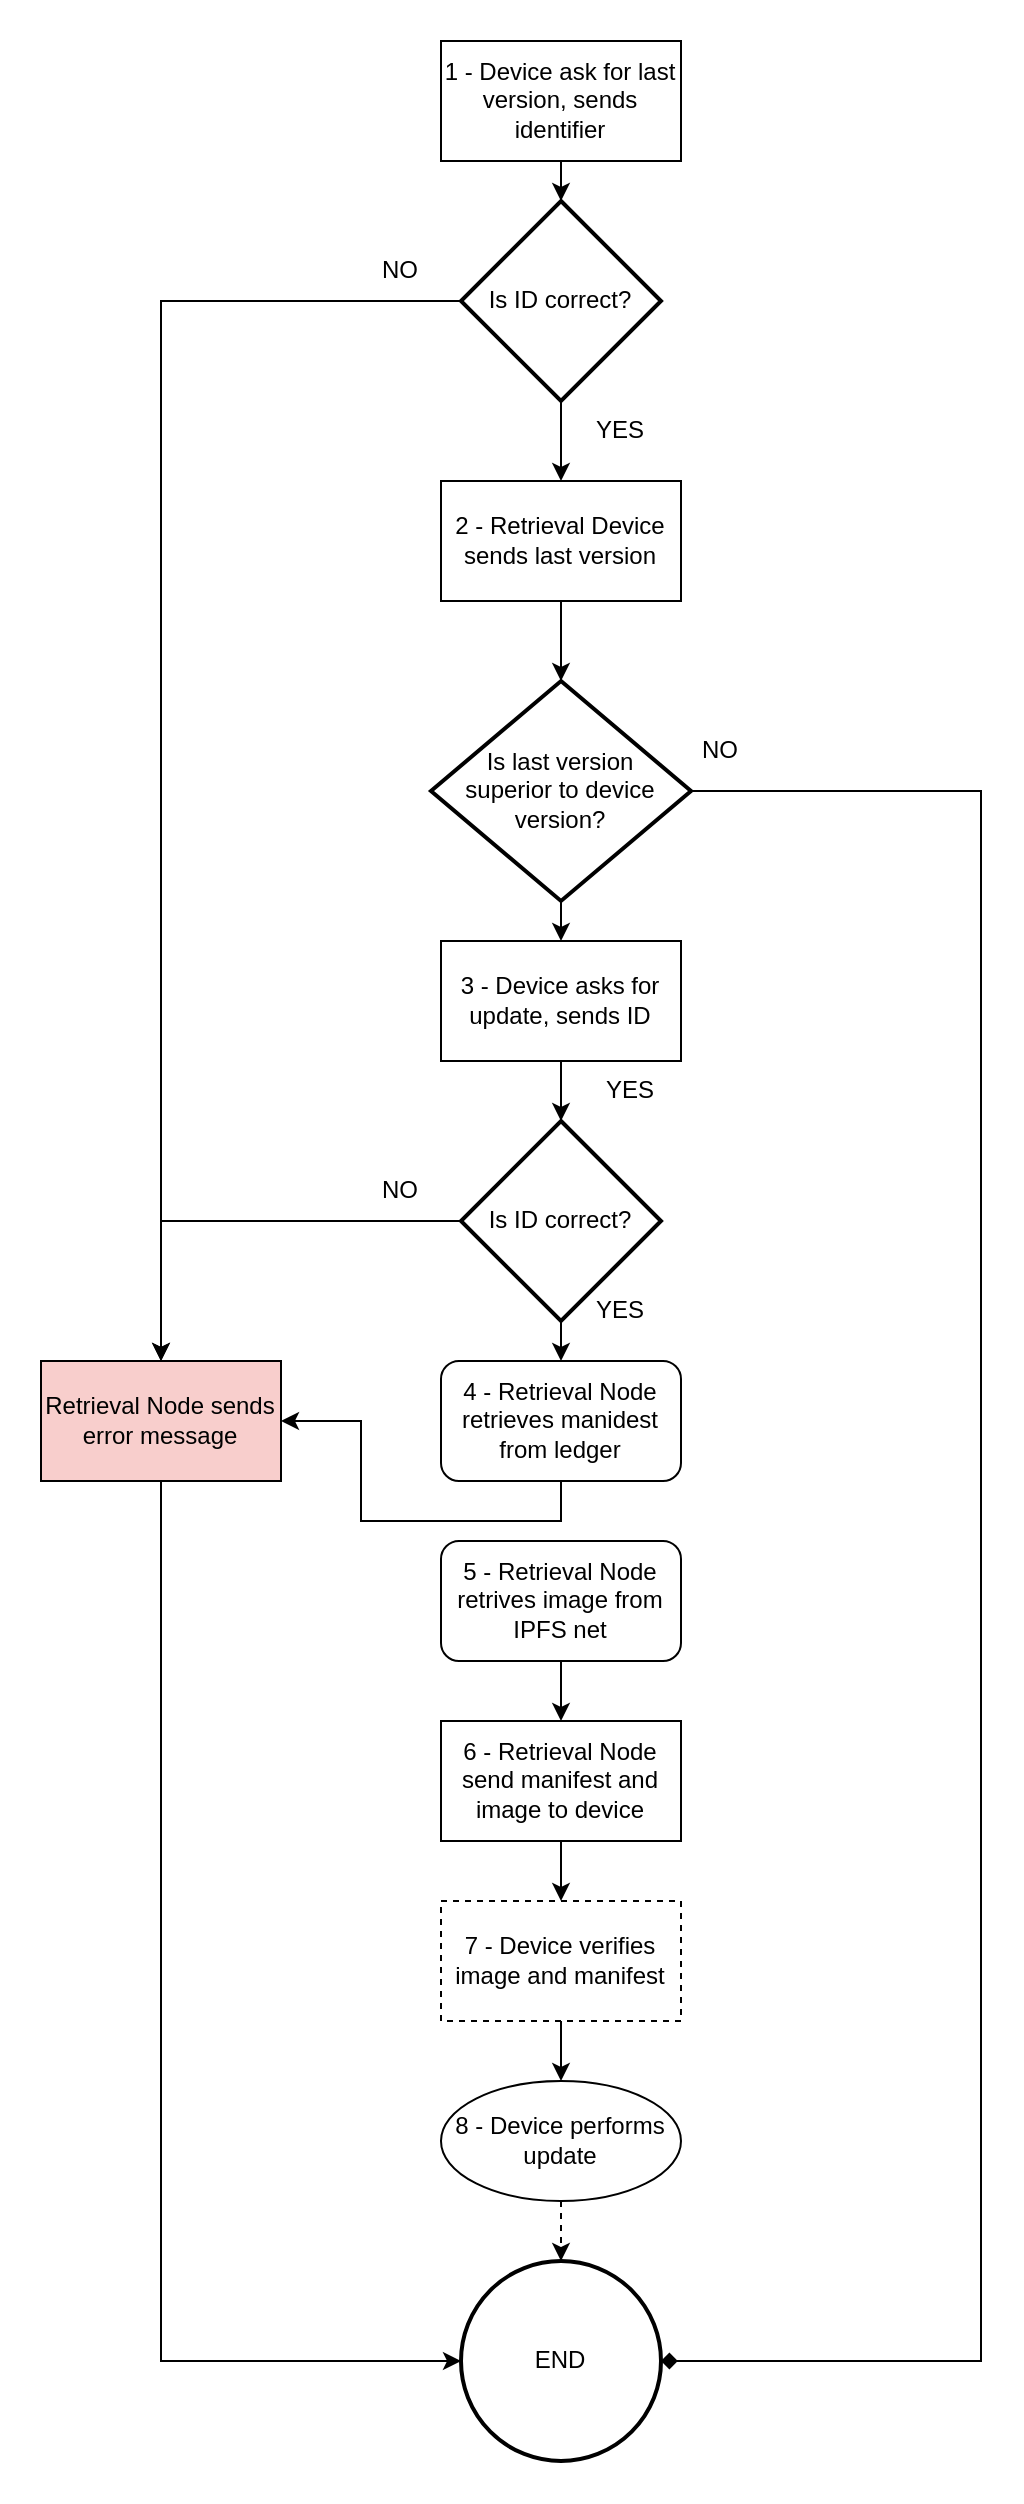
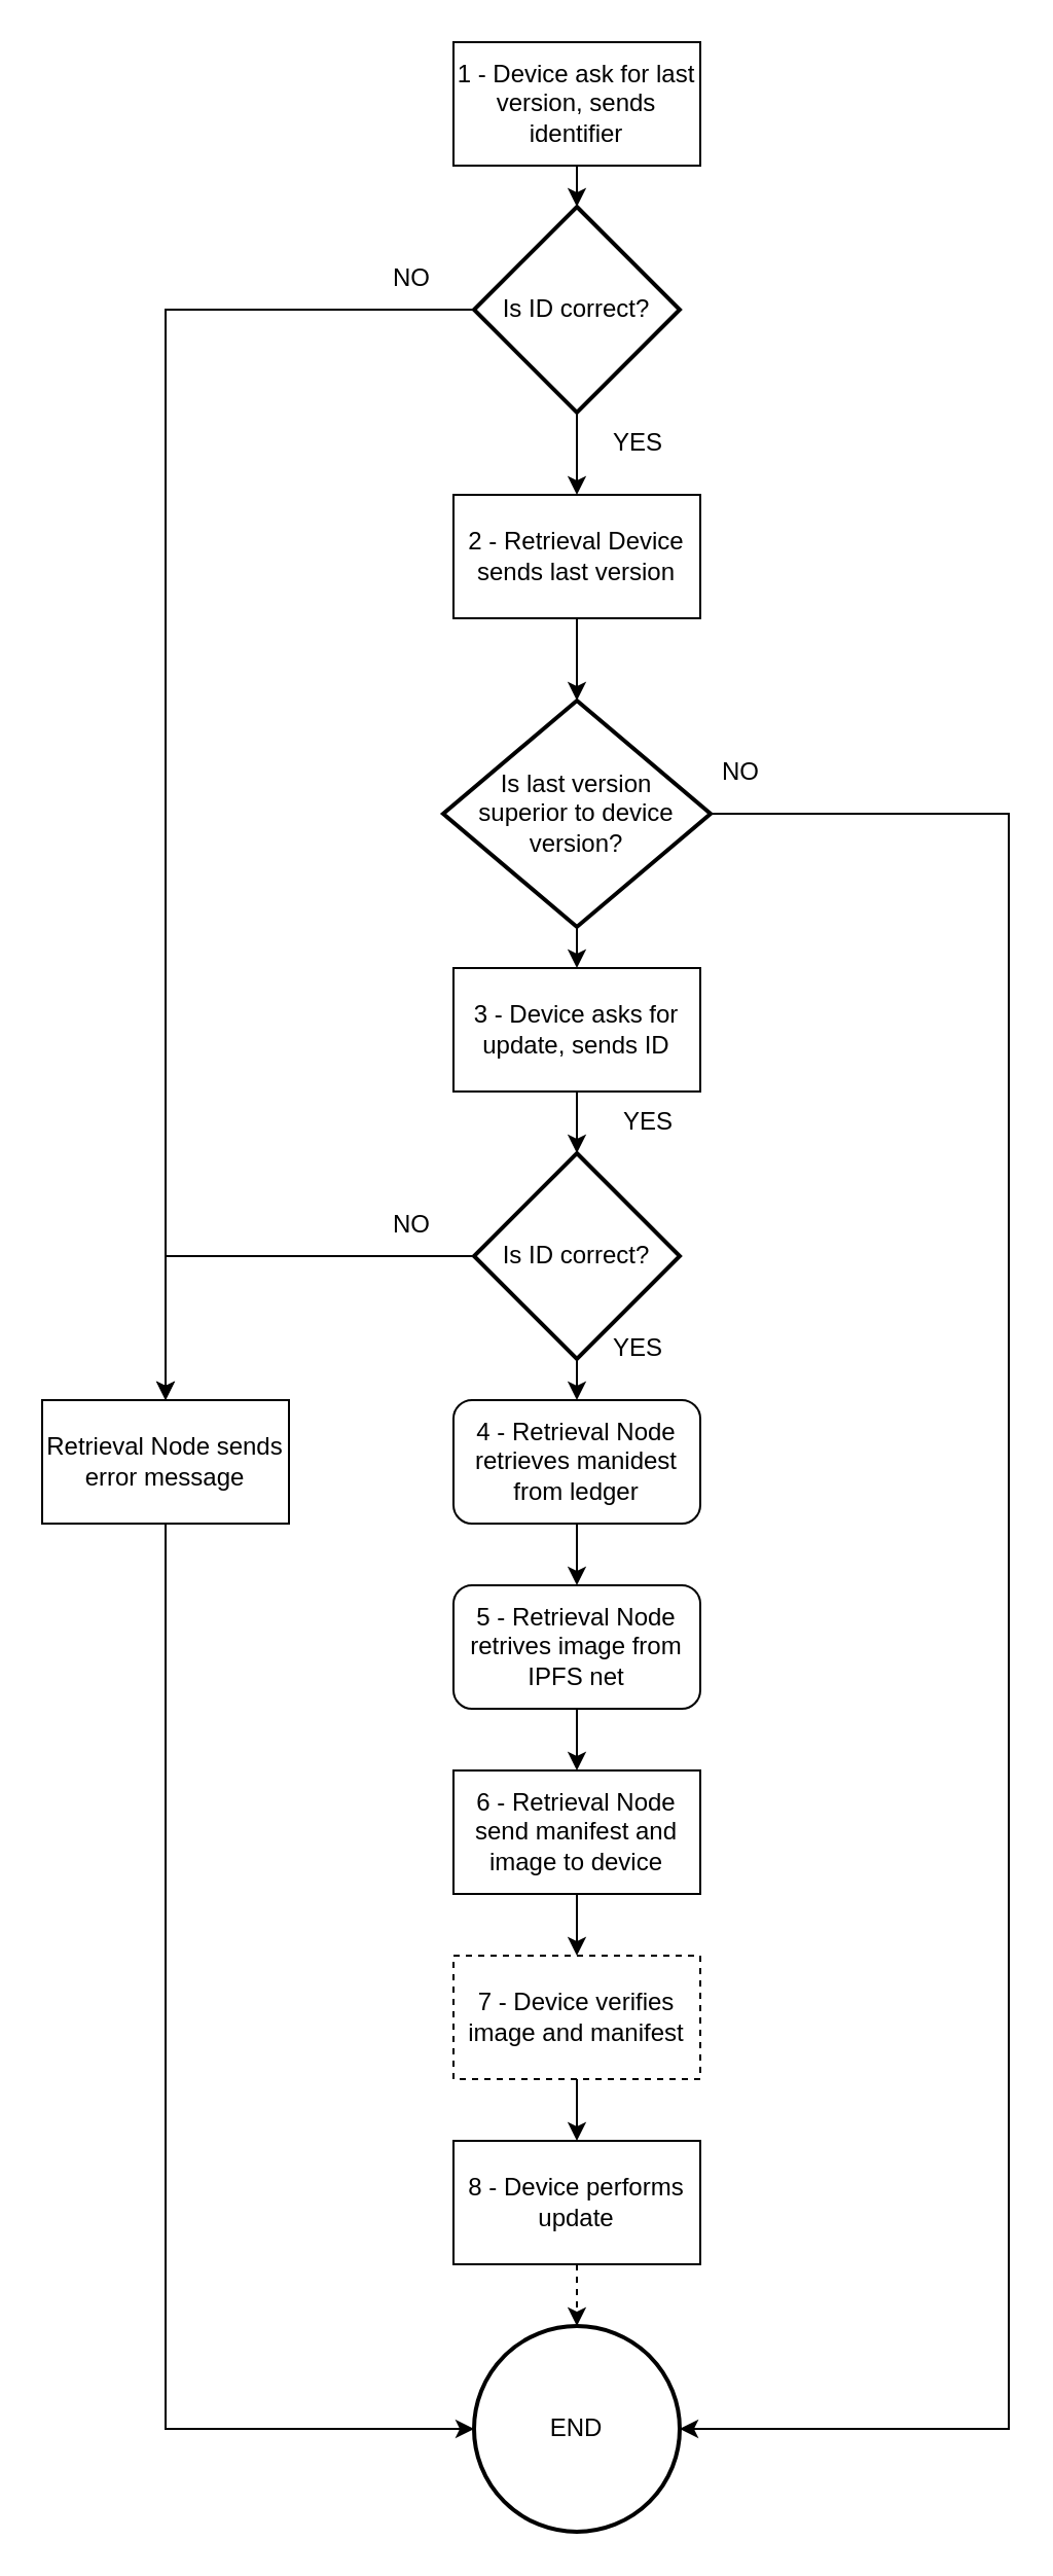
  <mxCell id="0" />
  <mxCell id="1" parent="0" />
  <mxCell id="2" style="edgeStyle=orthogonalEdgeStyle;rounded=0;orthogonalLoop=1;jettySize=auto;html=1;exitX=0.5;exitY=1;exitDx=0;exitDy=0;entryX=0.5;entryY=0;entryDx=0;entryDy=0;entryPerimeter=0;" edge="1" parent="1" source="3" target="8"><mxGeometry relative="1" as="geometry" /></mxCell>
  <mxCell id="3" value="1 - Device ask for last version, sends identifier" style="rounded=0;whiteSpace=wrap;html=1;" vertex="1" parent="1"><mxGeometry x="220" y="20" width="120" height="60" as="geometry" /></mxCell>
  <mxCell id="4" style="edgeStyle=orthogonalEdgeStyle;rounded=0;orthogonalLoop=1;jettySize=auto;html=1;exitX=0.5;exitY=1;exitDx=0;exitDy=0;entryX=0.5;entryY=0;entryDx=0;entryDy=0;entryPerimeter=0;" edge="1" parent="1" source="5" target="11"><mxGeometry relative="1" as="geometry" /></mxCell>
  <mxCell id="5" value="2 - Retrieval Device sends last version" style="rounded=0;whiteSpace=wrap;html=1;" vertex="1" parent="1"><mxGeometry x="220" y="240" width="120" height="60" as="geometry" /></mxCell>
  <mxCell id="6" style="edgeStyle=orthogonalEdgeStyle;rounded=0;orthogonalLoop=1;jettySize=auto;html=1;exitX=0.5;exitY=1;exitDx=0;exitDy=0;exitPerimeter=0;entryX=0.5;entryY=0;entryDx=0;entryDy=0;" edge="1" parent="1" source="8" target="5"><mxGeometry relative="1" as="geometry" /></mxCell>
  <mxCell id="7" style="edgeStyle=orthogonalEdgeStyle;rounded=0;orthogonalLoop=1;jettySize=auto;html=1;exitX=0;exitY=0.5;exitDx=0;exitDy=0;exitPerimeter=0;entryX=0.5;entryY=0;entryDx=0;entryDy=0;" edge="1" parent="1" source="8" target="14"><mxGeometry relative="1" as="geometry" /></mxCell>
  <mxCell id="8" value="Is ID correct?" style="strokeWidth=2;html=1;shape=mxgraph.flowchart.decision;whiteSpace=wrap;" vertex="1" parent="1"><mxGeometry x="230" y="100" width="100" height="100" as="geometry" /></mxCell>
  <mxCell id="9" style="edgeStyle=orthogonalEdgeStyle;rounded=0;orthogonalLoop=1;jettySize=auto;html=1;exitX=0.5;exitY=1;exitDx=0;exitDy=0;exitPerimeter=0;entryX=0.5;entryY=0;entryDx=0;entryDy=0;" edge="1" parent="1" source="11" target="17"><mxGeometry relative="1" as="geometry" /></mxCell>
- <mxCell id="10" style="edgeStyle=orthogonalEdgeStyle;rounded=0;orthogonalLoop=1;jettySize=auto;html=1;exitX=1;exitY=0.5;exitDx=0;exitDy=0;exitPerimeter=0;entryX=1;entryY=0.5;entryDx=0;entryDy=0;entryPerimeter=0;endArrow=diamond;" edge="1" parent="1" source="11" target="33"><mxGeometry relative="1" as="geometry"><Array as="points"><mxPoint x="490" y="395" /><mxPoint x="490" y="1180" /></Array></mxGeometry></mxCell>
+ <mxCell id="10" style="edgeStyle=orthogonalEdgeStyle;rounded=0;orthogonalLoop=1;jettySize=auto;html=1;exitX=1;exitY=0.5;exitDx=0;exitDy=0;exitPerimeter=0;entryX=1;entryY=0.5;entryDx=0;entryDy=0;entryPerimeter=0;" edge="1" parent="1" source="11" target="33"><mxGeometry relative="1" as="geometry"><Array as="points"><mxPoint x="490" y="395" /><mxPoint x="490" y="1180" /></Array></mxGeometry></mxCell>
  <mxCell id="11" value="&lt;div&gt;Is last version&lt;/div&gt;&lt;div&gt;superior to device version?&lt;br&gt;&lt;/div&gt;" style="strokeWidth=2;html=1;shape=mxgraph.flowchart.decision;whiteSpace=wrap;" vertex="1" parent="1"><mxGeometry x="215" y="340" width="130" height="110" as="geometry" /></mxCell>
  <mxCell id="12" value="YES" style="text;html=1;strokeColor=none;fillColor=none;align=center;verticalAlign=middle;whiteSpace=wrap;rounded=0;" vertex="1" parent="1"><mxGeometry x="280" y="200" width="60" height="30" as="geometry" /></mxCell>
  <mxCell id="13" style="edgeStyle=orthogonalEdgeStyle;rounded=0;orthogonalLoop=1;jettySize=auto;html=1;exitX=0.5;exitY=1;exitDx=0;exitDy=0;entryX=0;entryY=0.5;entryDx=0;entryDy=0;entryPerimeter=0;" edge="1" parent="1" source="14" target="33"><mxGeometry relative="1" as="geometry" /></mxCell>
- <mxCell id="14" value="Retrieval Node sends error message" style="rounded=0;whiteSpace=wrap;html=1;fillColor=#f8cecc;" vertex="1" parent="1"><mxGeometry x="20" y="680" width="120" height="60" as="geometry" /></mxCell>
+ <mxCell id="14" value="Retrieval Node sends error message" style="rounded=0;whiteSpace=wrap;html=1;" vertex="1" parent="1"><mxGeometry x="20" y="680" width="120" height="60" as="geometry" /></mxCell>
  <mxCell id="15" value="NO" style="text;html=1;strokeColor=none;fillColor=none;align=center;verticalAlign=middle;whiteSpace=wrap;rounded=0;" vertex="1" parent="1"><mxGeometry x="170" y="120" width="60" height="30" as="geometry" /></mxCell>
  <mxCell id="16" style="edgeStyle=orthogonalEdgeStyle;rounded=0;orthogonalLoop=1;jettySize=auto;html=1;exitX=0.5;exitY=1;exitDx=0;exitDy=0;entryX=0.5;entryY=0;entryDx=0;entryDy=0;entryPerimeter=0;" edge="1" parent="1" source="17" target="22"><mxGeometry relative="1" as="geometry" /></mxCell>
  <mxCell id="17" value="3 - Device asks for update, sends ID" style="rounded=0;whiteSpace=wrap;html=1;" vertex="1" parent="1"><mxGeometry x="220" y="470" width="120" height="60" as="geometry" /></mxCell>
- <mxCell id="18" style="edgeStyle=orthogonalEdgeStyle;rounded=0;orthogonalLoop=1;jettySize=auto;html=1;exitX=0.5;exitY=1;exitDx=0;exitDy=0;" edge="1" parent="1" source="19" target="14"><mxGeometry relative="1" as="geometry" /></mxCell>
+ <mxCell id="18" style="edgeStyle=orthogonalEdgeStyle;rounded=0;orthogonalLoop=1;jettySize=auto;html=1;exitX=0.5;exitY=1;exitDx=0;exitDy=0;" edge="1" parent="1" source="19" target="26"><mxGeometry relative="1" as="geometry" /></mxCell>
  <mxCell id="19" value="4 - Retrieval Node retrieves manidest from ledger" style="whiteSpace=wrap;html=1;rounded=1;" vertex="1" parent="1"><mxGeometry x="220" y="680" width="120" height="60" as="geometry" /></mxCell>
  <mxCell id="20" style="edgeStyle=orthogonalEdgeStyle;rounded=0;orthogonalLoop=1;jettySize=auto;html=1;exitX=0.5;exitY=1;exitDx=0;exitDy=0;exitPerimeter=0;entryX=0.5;entryY=0;entryDx=0;entryDy=0;" edge="1" parent="1" source="22" target="19"><mxGeometry relative="1" as="geometry" /></mxCell>
  <mxCell id="21" style="edgeStyle=orthogonalEdgeStyle;rounded=0;orthogonalLoop=1;jettySize=auto;html=1;exitX=0;exitY=0.5;exitDx=0;exitDy=0;exitPerimeter=0;entryX=0.5;entryY=0;entryDx=0;entryDy=0;" edge="1" parent="1" source="22" target="14"><mxGeometry relative="1" as="geometry"><mxPoint x="30" y="860" as="targetPoint" /></mxGeometry></mxCell>
  <mxCell id="22" value="Is ID correct?" style="strokeWidth=2;html=1;shape=mxgraph.flowchart.decision;whiteSpace=wrap;" vertex="1" parent="1"><mxGeometry x="230" y="560" width="100" height="100" as="geometry" /></mxCell>
  <mxCell id="23" value="YES" style="text;html=1;strokeColor=none;fillColor=none;align=center;verticalAlign=middle;whiteSpace=wrap;rounded=0;" vertex="1" parent="1"><mxGeometry x="280" y="640" width="60" height="30" as="geometry" /></mxCell>
  <mxCell id="24" value="NO" style="text;html=1;strokeColor=none;fillColor=none;align=center;verticalAlign=middle;whiteSpace=wrap;rounded=0;" vertex="1" parent="1"><mxGeometry x="170" y="580" width="60" height="30" as="geometry" /></mxCell>
  <mxCell id="25" style="edgeStyle=orthogonalEdgeStyle;rounded=0;orthogonalLoop=1;jettySize=auto;html=1;exitX=0.5;exitY=1;exitDx=0;exitDy=0;entryX=0.5;entryY=0;entryDx=0;entryDy=0;" edge="1" parent="1" source="26" target="28"><mxGeometry relative="1" as="geometry" /></mxCell>
  <mxCell id="26" value="5 - Retrieval Node retrives image from IPFS net" style="whiteSpace=wrap;html=1;rounded=1;" vertex="1" parent="1"><mxGeometry x="220" y="770" width="120" height="60" as="geometry" /></mxCell>
  <mxCell id="27" style="edgeStyle=orthogonalEdgeStyle;rounded=0;orthogonalLoop=1;jettySize=auto;html=1;exitX=0.5;exitY=1;exitDx=0;exitDy=0;entryX=0.5;entryY=0;entryDx=0;entryDy=0;" edge="1" parent="1" source="28" target="30"><mxGeometry relative="1" as="geometry" /></mxCell>
  <mxCell id="28" value="6 - Retrieval Node send manifest and image to device" style="rounded=0;whiteSpace=wrap;html=1;" vertex="1" parent="1"><mxGeometry x="220" y="860" width="120" height="60" as="geometry" /></mxCell>
  <mxCell id="29" style="edgeStyle=orthogonalEdgeStyle;rounded=0;orthogonalLoop=1;jettySize=auto;html=1;exitX=0.5;exitY=1;exitDx=0;exitDy=0;entryX=0.5;entryY=0;entryDx=0;entryDy=0;" edge="1" parent="1" source="30" target="32"><mxGeometry relative="1" as="geometry"><mxPoint x="280" y="1180" as="targetPoint" /></mxGeometry></mxCell>
  <mxCell id="30" value="7 - Device verifies image and manifest" style="rounded=0;whiteSpace=wrap;html=1;dashed=1;" vertex="1" parent="1"><mxGeometry x="220" y="950" width="120" height="60" as="geometry" /></mxCell>
  <mxCell id="31" style="edgeStyle=orthogonalEdgeStyle;rounded=0;orthogonalLoop=1;jettySize=auto;html=1;exitX=0.5;exitY=1;exitDx=0;exitDy=0;entryX=0.5;entryY=0;entryDx=0;entryDy=0;entryPerimeter=0;dashed=1;" edge="1" parent="1" source="32" target="33"><mxGeometry relative="1" as="geometry" /></mxCell>
- <mxCell id="32" value="8 - Device performs update" style="ellipse;whiteSpace=wrap;html=1;" vertex="1" parent="1"><mxGeometry x="220" y="1040" width="120" height="60" as="geometry" /></mxCell>
+ <mxCell id="32" value="8 - Device performs update" style="rounded=0;whiteSpace=wrap;html=1;" vertex="1" parent="1"><mxGeometry x="220" y="1040" width="120" height="60" as="geometry" /></mxCell>
  <mxCell id="33" value="END" style="strokeWidth=2;html=1;shape=mxgraph.flowchart.start_2;whiteSpace=wrap;" vertex="1" parent="1"><mxGeometry x="230" y="1130" width="100" height="100" as="geometry" /></mxCell>
  <mxCell id="34" value="NO" style="text;html=1;strokeColor=none;fillColor=none;align=center;verticalAlign=middle;whiteSpace=wrap;rounded=0;" vertex="1" parent="1"><mxGeometry x="330" y="360" width="60" height="30" as="geometry" /></mxCell>
  <mxCell id="35" value="YES" style="text;html=1;strokeColor=none;fillColor=none;align=center;verticalAlign=middle;whiteSpace=wrap;rounded=0;" vertex="1" parent="1"><mxGeometry x="285" y="530" width="60" height="30" as="geometry" /></mxCell>
